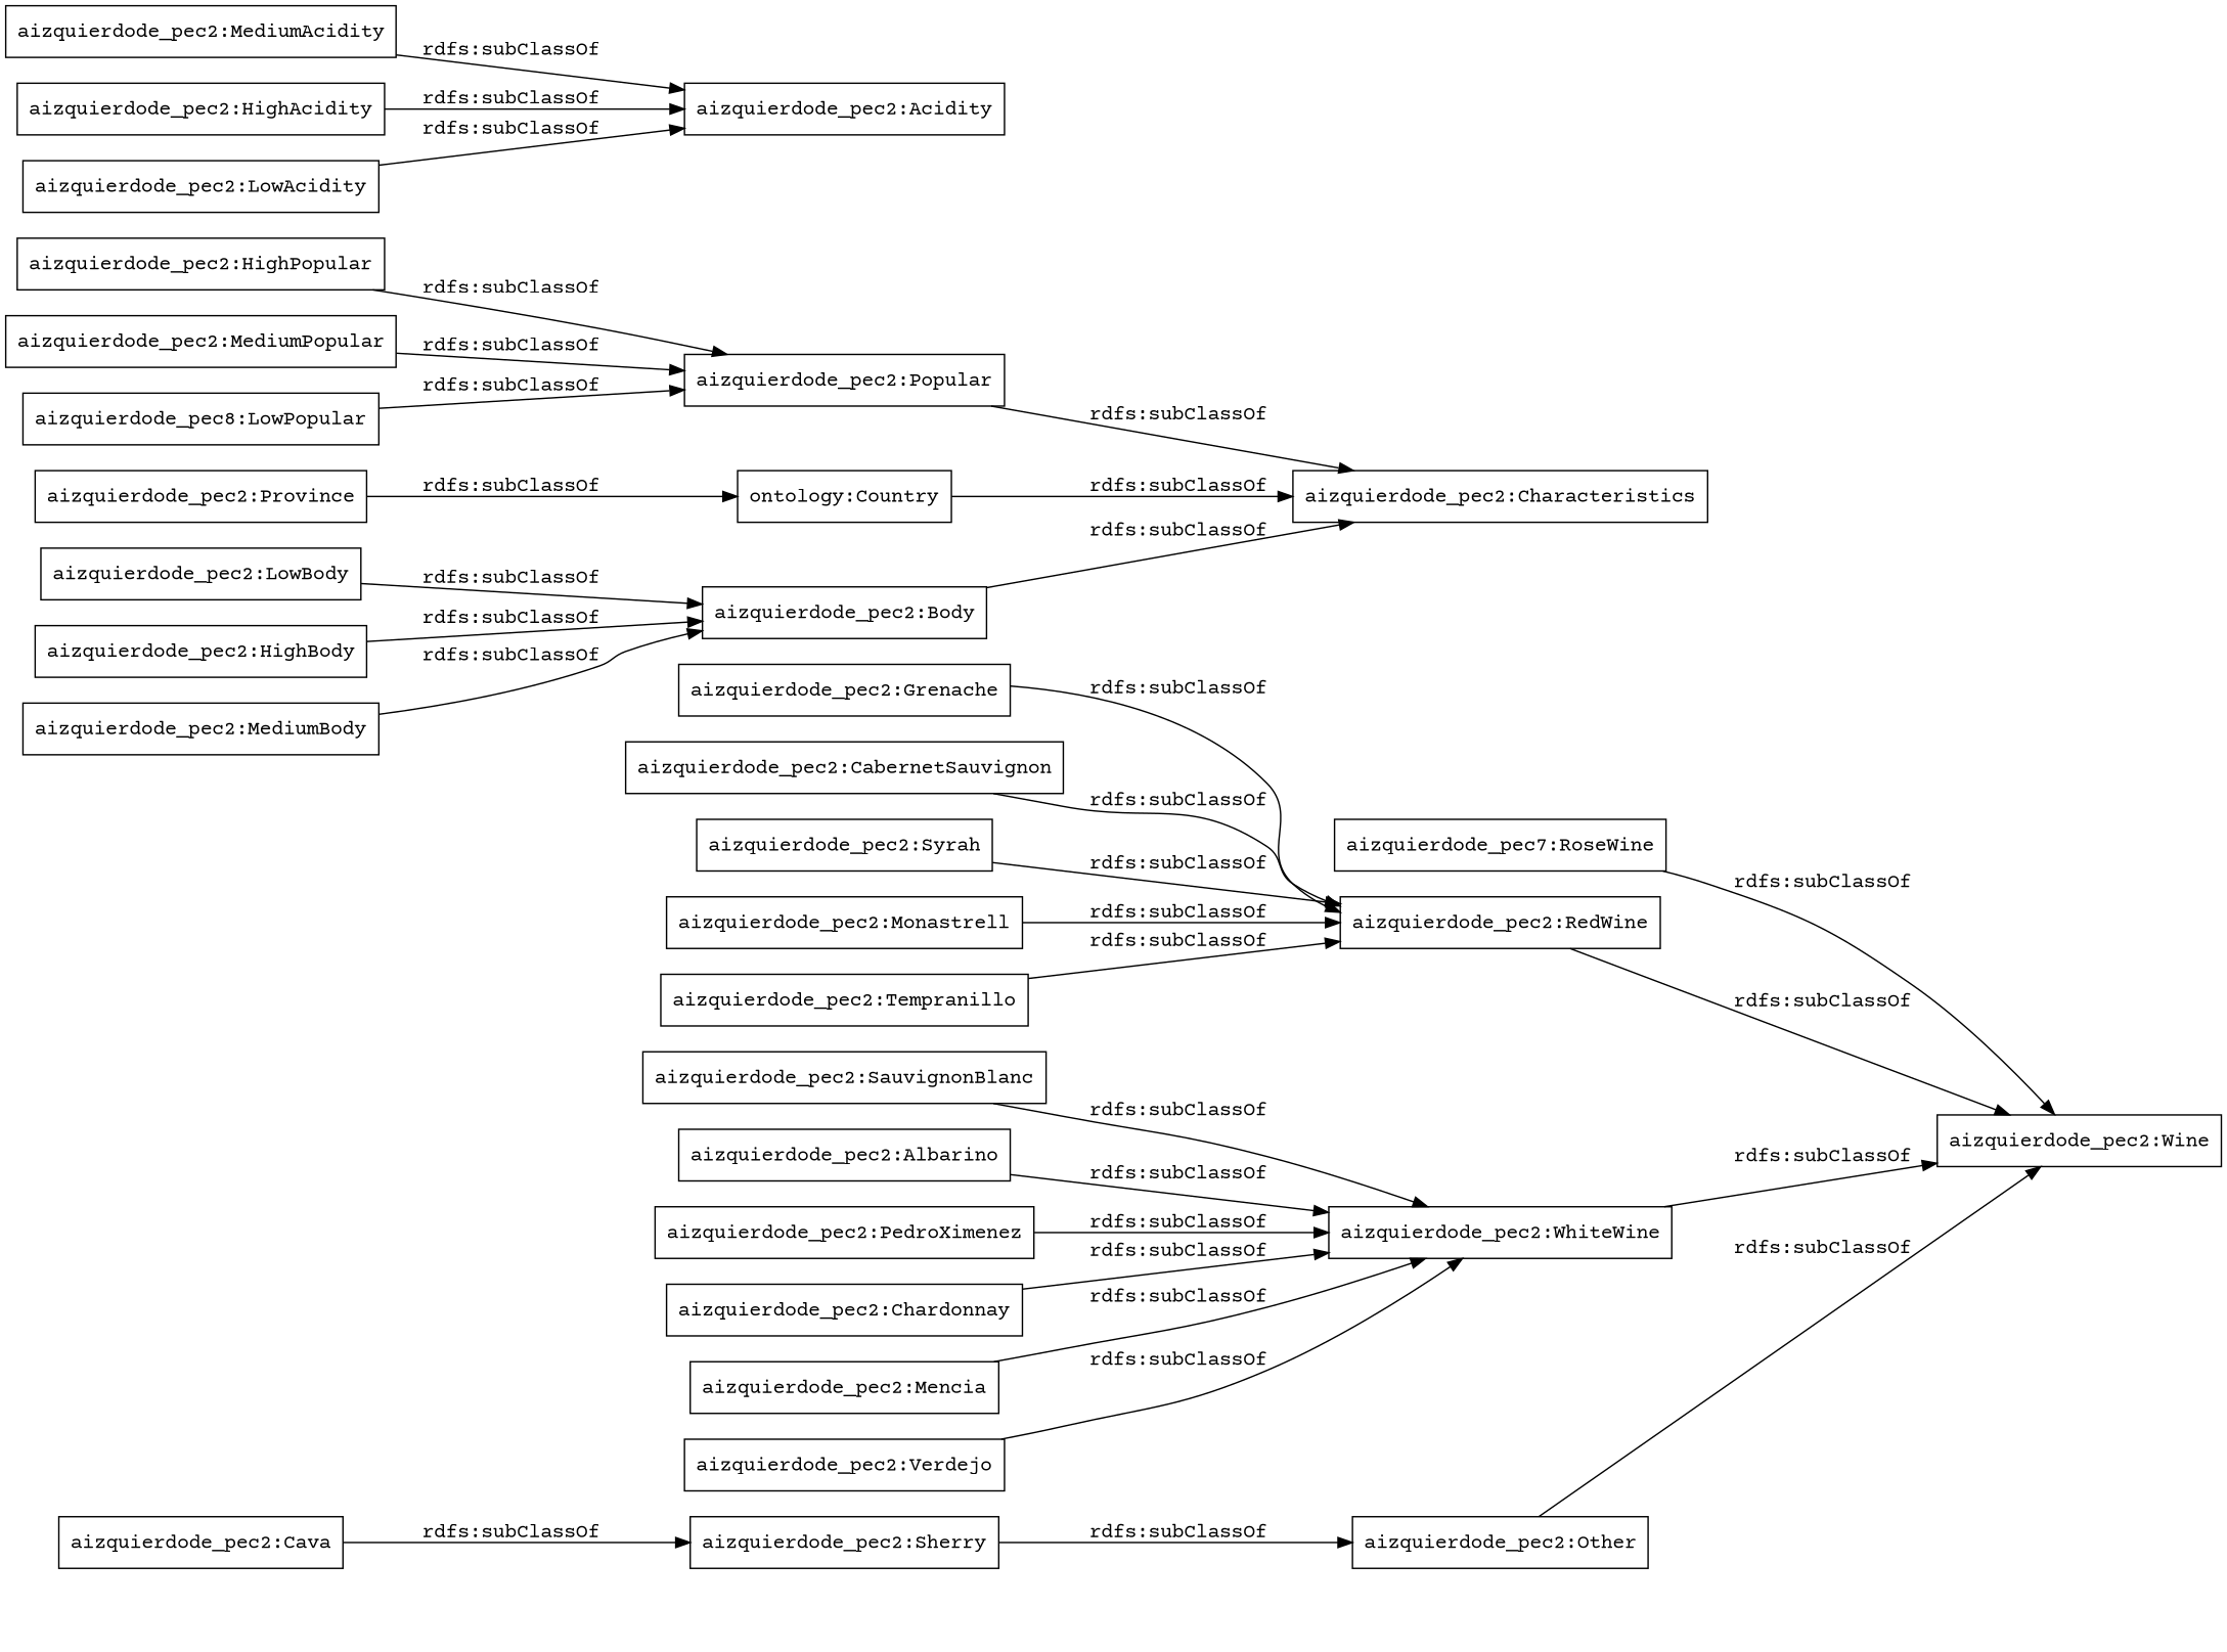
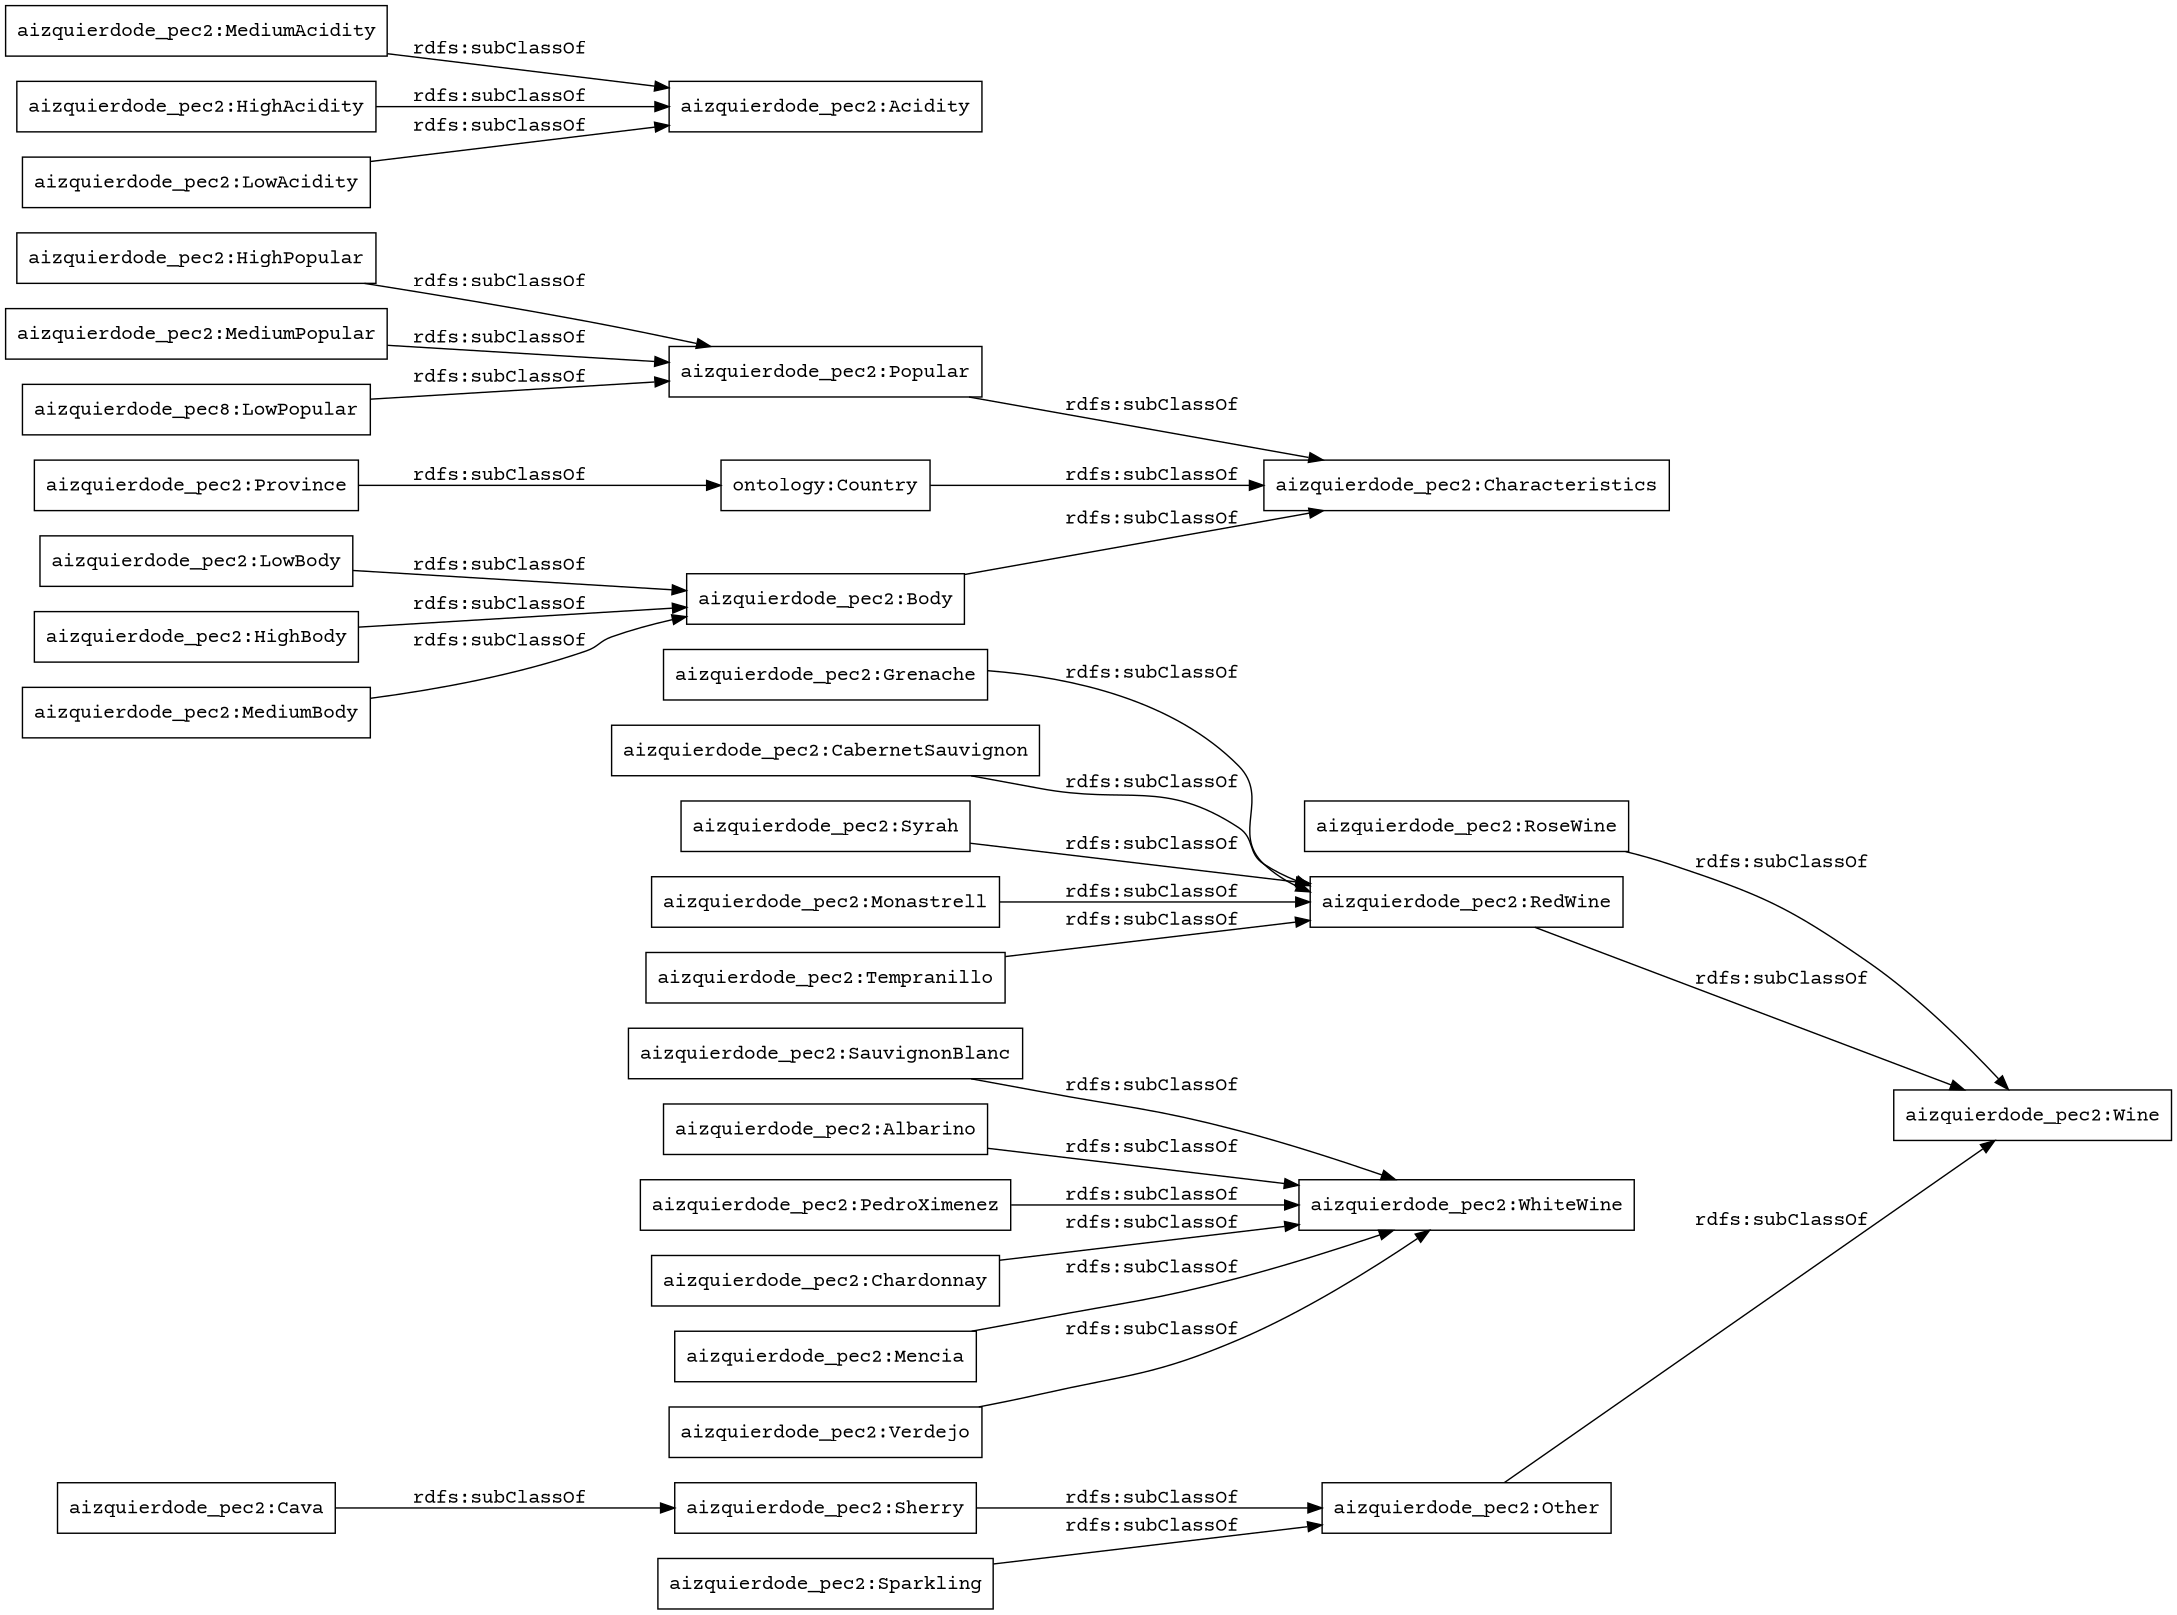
  digraph {
    fontname="Courier Prime"
    rankdir=LR
    node [color=black fontname="Courier Prime" shape=rectangle]
    edge [fontname="Courier Prime"]
-   "aizquierdode_pec2:RoseWine" [label="aizquierdode_pec7:RoseWine"]
+   "aizquierdode_pec2:RoseWine"
    "aizquierdode_pec2:Wine"
    "aizquierdode_pec2:LowBody"
    "aizquierdode_pec2:Body"
    "aizquierdode_pec2:Characteristics"
    "aizquierdode_pec2:HighBody"
    "aizquierdode_pec2:Grenache"
    "aizquierdode_pec2:RedWine"
    "aizquierdode_pec2:MediumBody"
    "aizquierdode_pec2:SauvignonBlanc"
    "aizquierdode_pec2:WhiteWine"
    "aizquierdode_pec2:MediumAcidity"
    "aizquierdode_pec2:Acidity"
    "aizquierdode_pec2:CabernetSauvignon"
    "aizquierdode_pec2:Other"
    "aizquierdode_pec2:Syrah"
    "aizquierdode_pec2:MediumPopular"
    "aizquierdode_pec2:Popular"
    "aizquierdode_pec2:Sherry"
    "aizquierdode_pec2:Albarino"
    "aizquierdode_pec2:Province"
    "ontology:Country"
    "aizquierdode_pec2:PedroXimenez"
    "aizquierdode_pec2:Chardonnay"
    n25 [label="aizquierdode_pec8:LowPopular"]
    "aizquierdode_pec2:Mencia"
    "aizquierdode_pec2:HighPopular"
    "aizquierdode_pec2:HighAcidity"
    "aizquierdode_pec2:Cava"
+   "aizquierdode_pec2:Sparkling"
    "aizquierdode_pec2:Verdejo"
    "aizquierdode_pec2:Monastrell"
    "aizquierdode_pec2:LowAcidity"
    "aizquierdode_pec2:Tempranillo"
    "aizquierdode_pec2:RoseWine" -> "aizquierdode_pec2:Wine" [label="rdfs:subClassOf"]
    "aizquierdode_pec2:LowBody" -> "aizquierdode_pec2:Body" [label="rdfs:subClassOf"]
    "aizquierdode_pec2:Body" -> "aizquierdode_pec2:Characteristics" [label="rdfs:subClassOf"]
    "aizquierdode_pec2:HighBody" -> "aizquierdode_pec2:Body" [label="rdfs:subClassOf"]
    "aizquierdode_pec2:Grenache" -> "aizquierdode_pec2:RedWine" [label="rdfs:subClassOf"]
    "aizquierdode_pec2:RedWine" -> "aizquierdode_pec2:Wine" [label="rdfs:subClassOf"]
    "aizquierdode_pec2:MediumBody" -> "aizquierdode_pec2:Body" [label="rdfs:subClassOf"]
    "aizquierdode_pec2:SauvignonBlanc" -> "aizquierdode_pec2:WhiteWine" [label="rdfs:subClassOf"]
-   "aizquierdode_pec2:WhiteWine" -> "aizquierdode_pec2:Wine" [label="rdfs:subClassOf"]
    "aizquierdode_pec2:MediumAcidity" -> "aizquierdode_pec2:Acidity" [label="rdfs:subClassOf"]
    "aizquierdode_pec2:CabernetSauvignon" -> "aizquierdode_pec2:RedWine" [label="rdfs:subClassOf"]
    "aizquierdode_pec2:Other" -> "aizquierdode_pec2:Wine" [label="rdfs:subClassOf"]
    "aizquierdode_pec2:Syrah" -> "aizquierdode_pec2:RedWine" [label="rdfs:subClassOf"]
    "aizquierdode_pec2:MediumPopular" -> "aizquierdode_pec2:Popular" [label="rdfs:subClassOf"]
    "aizquierdode_pec2:Popular" -> "aizquierdode_pec2:Characteristics" [label="rdfs:subClassOf"]
    "aizquierdode_pec2:Sherry" -> "aizquierdode_pec2:Other" [label="rdfs:subClassOf"]
    "aizquierdode_pec2:Albarino" -> "aizquierdode_pec2:WhiteWine" [label="rdfs:subClassOf"]
    "aizquierdode_pec2:Province" -> "ontology:Country" [label="rdfs:subClassOf"]
    "ontology:Country" -> "aizquierdode_pec2:Characteristics" [label="rdfs:subClassOf"]
    "aizquierdode_pec2:PedroXimenez" -> "aizquierdode_pec2:WhiteWine" [label="rdfs:subClassOf"]
    "aizquierdode_pec2:Chardonnay" -> "aizquierdode_pec2:WhiteWine" [label="rdfs:subClassOf"]
    n25 -> "aizquierdode_pec2:Popular" [label="rdfs:subClassOf"]
    "aizquierdode_pec2:Mencia" -> "aizquierdode_pec2:WhiteWine" [label="rdfs:subClassOf"]
    "aizquierdode_pec2:HighPopular" -> "aizquierdode_pec2:Popular" [label="rdfs:subClassOf"]
    "aizquierdode_pec2:HighAcidity" -> "aizquierdode_pec2:Acidity" [label="rdfs:subClassOf"]
    "aizquierdode_pec2:Cava" -> "aizquierdode_pec2:Sherry" [label="rdfs:subClassOf"]
+   "aizquierdode_pec2:Sparkling" -> "aizquierdode_pec2:Other" [label="rdfs:subClassOf"]
    "aizquierdode_pec2:Verdejo" -> "aizquierdode_pec2:WhiteWine" [label="rdfs:subClassOf"]
    "aizquierdode_pec2:Monastrell" -> "aizquierdode_pec2:RedWine" [label="rdfs:subClassOf"]
    "aizquierdode_pec2:LowAcidity" -> "aizquierdode_pec2:Acidity" [label="rdfs:subClassOf"]
    "aizquierdode_pec2:Tempranillo" -> "aizquierdode_pec2:RedWine" [label="rdfs:subClassOf"]
  }
